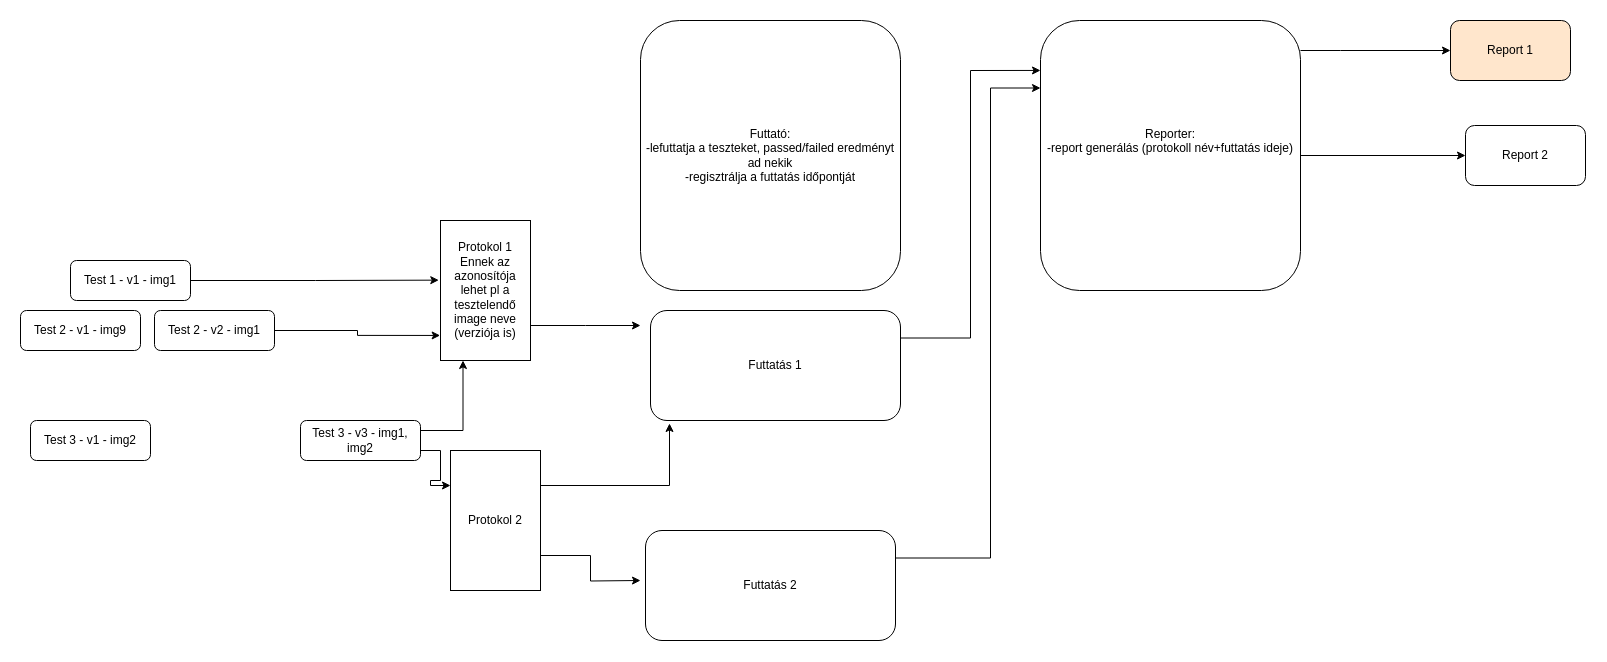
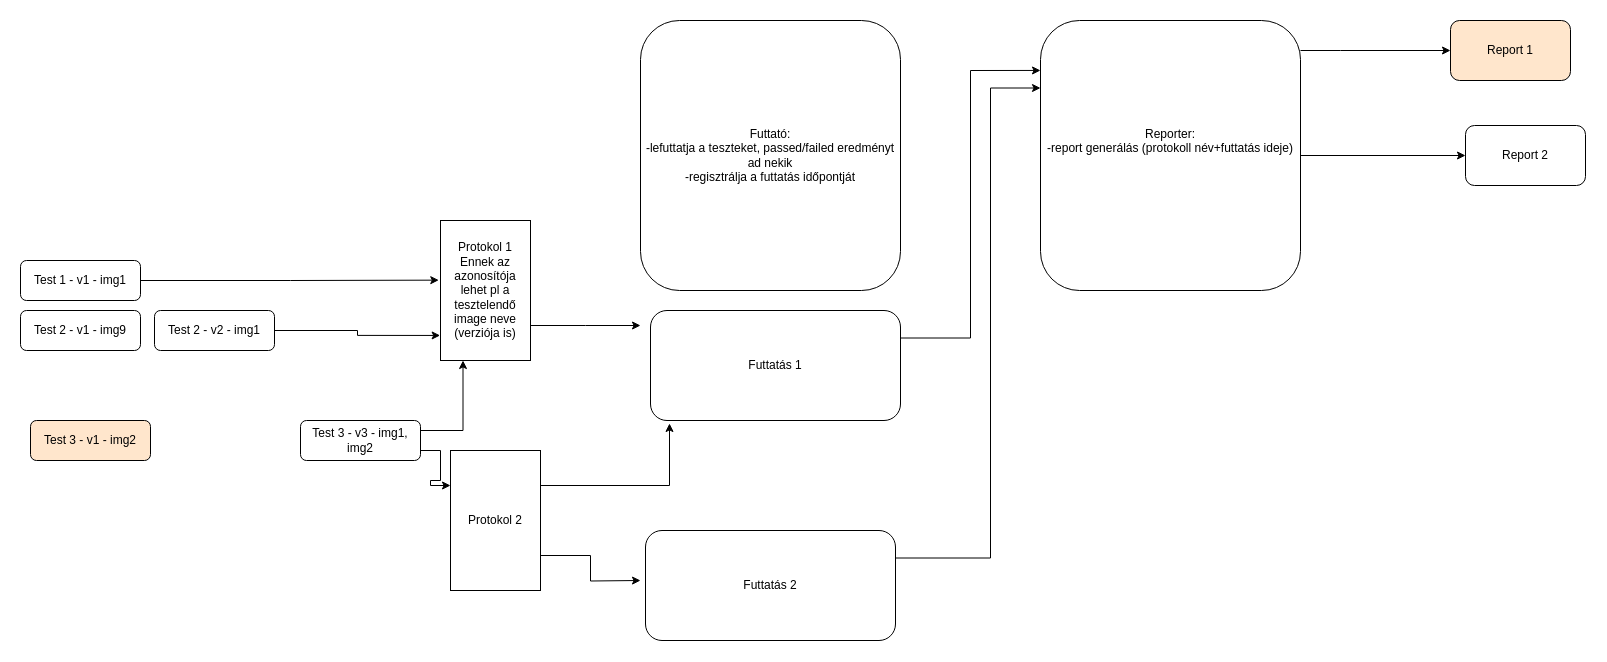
  <mxCell id="0" />
  <mxCell id="1" parent="0" />
- <mxCell id="2" value="Test 1 - v1 - img1" style="rounded=1;whiteSpace=wrap;html=1;fontSize=12;glass=0;strokeWidth=1;shadow=0;" parent="1" vertex="1"><mxGeometry x="70" y="260" width="120" height="40" as="geometry" /></mxCell>
+ <mxCell id="2" value="Test 1 - v1 - img1" style="rounded=1;whiteSpace=wrap;html=1;fontSize=12;glass=0;strokeWidth=1;shadow=0;" parent="1" vertex="1"><mxGeometry x="20" y="260" width="120" height="40" as="geometry" /></mxCell>
  <mxCell id="3" value="Test 2&amp;nbsp;- v1 - img9" style="rounded=1;whiteSpace=wrap;html=1;fontSize=12;glass=0;strokeWidth=1;shadow=0;" vertex="1" parent="1"><mxGeometry x="20" y="310" width="120" height="40" as="geometry" /></mxCell>
- <mxCell id="4" value="Test 3&amp;nbsp;- v1 - img2" style="rounded=1;whiteSpace=wrap;html=1;fontSize=12;glass=0;strokeWidth=1;shadow=0;" vertex="1" parent="1"><mxGeometry x="30" y="420" width="120" height="40" as="geometry" /></mxCell>
+ <mxCell id="4" value="Test 3&amp;nbsp;- v1 - img2" style="rounded=1;whiteSpace=wrap;html=1;fontSize=12;glass=0;strokeWidth=1;shadow=0;fillColor=#ffe6cc;" vertex="1" parent="1"><mxGeometry x="30" y="420" width="120" height="40" as="geometry" /></mxCell>
  <mxCell id="5" value="Test 2&amp;nbsp;- v2 - img1" style="rounded=1;whiteSpace=wrap;html=1;fontSize=12;glass=0;strokeWidth=1;shadow=0;" vertex="1" parent="1"><mxGeometry x="154" y="310" width="120" height="40" as="geometry" /></mxCell>
  <mxCell id="6" style="edgeStyle=orthogonalEdgeStyle;rounded=0;orthogonalLoop=1;jettySize=auto;html=1;exitX=1;exitY=0.75;exitDx=0;exitDy=0;entryX=0;entryY=0.25;entryDx=0;entryDy=0;" edge="1" parent="1" source="7" target="21"><mxGeometry relative="1" as="geometry" /></mxCell>
  <mxCell id="7" value="Test 3&amp;nbsp;- v3 - img1, img2" style="rounded=1;whiteSpace=wrap;html=1;fontSize=12;glass=0;strokeWidth=1;shadow=0;" vertex="1" parent="1"><mxGeometry x="300" y="420" width="120" height="40" as="geometry" /></mxCell>
  <mxCell id="8" value="Futtató&lt;span style=&quot;background-color: initial;&quot;&gt;:&lt;/span&gt;&lt;div&gt;&lt;div&gt;&lt;span style=&quot;background-color: initial;&quot;&gt;-lefuttatja a teszteket, passed/failed eredményt ad nekik&lt;/span&gt;&lt;br&gt;&lt;/div&gt;&lt;div&gt;-regisztrálja a futtatás időpontját&lt;/div&gt;&lt;/div&gt;" style="rounded=1;whiteSpace=wrap;html=1;" vertex="1" parent="1"><mxGeometry x="640" y="20" width="260" height="270" as="geometry" /></mxCell>
  <mxCell id="9" value="Futtatás 1" style="rounded=1;whiteSpace=wrap;html=1;" vertex="1" parent="1"><mxGeometry x="650" y="310" width="250" height="110" as="geometry" /></mxCell>
  <mxCell id="10" style="edgeStyle=orthogonalEdgeStyle;rounded=0;orthogonalLoop=1;jettySize=auto;html=1;exitX=1;exitY=0.25;exitDx=0;exitDy=0;entryX=0;entryY=0.25;entryDx=0;entryDy=0;" edge="1" parent="1" source="11" target="14"><mxGeometry relative="1" as="geometry"><Array as="points"><mxPoint x="990" y="558" /><mxPoint x="990" y="88" /></Array></mxGeometry></mxCell>
  <mxCell id="11" value="Futtatás 2" style="rounded=1;whiteSpace=wrap;html=1;" vertex="1" parent="1"><mxGeometry x="645" y="530" width="250" height="110" as="geometry" /></mxCell>
  <mxCell id="12" value="" style="edgeStyle=orthogonalEdgeStyle;rounded=0;orthogonalLoop=1;jettySize=auto;html=1;" edge="1" parent="1" source="14" target="23"><mxGeometry relative="1" as="geometry"><Array as="points"><mxPoint x="1340" y="50" /><mxPoint x="1340" y="50" /></Array></mxGeometry></mxCell>
  <mxCell id="13" value="" style="edgeStyle=orthogonalEdgeStyle;rounded=0;orthogonalLoop=1;jettySize=auto;html=1;" edge="1" parent="1" source="14" target="24"><mxGeometry relative="1" as="geometry" /></mxCell>
  <mxCell id="14" value="Reporter:&lt;br&gt;&lt;div&gt;-report generálás (protokoll név+futtatás ideje)&lt;/div&gt;&lt;div&gt;&lt;br&gt;&lt;/div&gt;&lt;div&gt;&lt;br&gt;&lt;/div&gt;" style="rounded=1;whiteSpace=wrap;html=1;" vertex="1" parent="1"><mxGeometry x="1040" y="20" width="260" height="270" as="geometry" /></mxCell>
  <mxCell id="15" style="edgeStyle=orthogonalEdgeStyle;rounded=0;orthogonalLoop=1;jettySize=auto;html=1;exitX=1;exitY=0.75;exitDx=0;exitDy=0;" edge="1" parent="1" source="16"><mxGeometry relative="1" as="geometry"><mxPoint x="640" y="325" as="targetPoint" /></mxGeometry></mxCell>
  <mxCell id="16" value="Protokol 1&lt;div&gt;Ennek az azonosítója lehet pl a tesztelendő image neve (verziója is)&lt;/div&gt;" style="rounded=0;whiteSpace=wrap;html=1;" vertex="1" parent="1"><mxGeometry x="440" y="220" width="90" height="140" as="geometry" /></mxCell>
  <mxCell id="17" style="edgeStyle=orthogonalEdgeStyle;rounded=0;orthogonalLoop=1;jettySize=auto;html=1;exitX=1;exitY=0.5;exitDx=0;exitDy=0;entryX=-0.004;entryY=0.821;entryDx=0;entryDy=0;entryPerimeter=0;" edge="1" parent="1" source="5" target="16"><mxGeometry relative="1" as="geometry" /></mxCell>
  <mxCell id="18" style="edgeStyle=orthogonalEdgeStyle;rounded=0;orthogonalLoop=1;jettySize=auto;html=1;exitX=1;exitY=0.5;exitDx=0;exitDy=0;entryX=-0.019;entryY=0.426;entryDx=0;entryDy=0;entryPerimeter=0;" edge="1" parent="1" source="2" target="16"><mxGeometry relative="1" as="geometry" /></mxCell>
  <mxCell id="19" style="edgeStyle=orthogonalEdgeStyle;rounded=0;orthogonalLoop=1;jettySize=auto;html=1;exitX=1;exitY=0.25;exitDx=0;exitDy=0;entryX=0.25;entryY=1;entryDx=0;entryDy=0;" edge="1" parent="1" source="7" target="16"><mxGeometry relative="1" as="geometry" /></mxCell>
  <mxCell id="20" style="edgeStyle=orthogonalEdgeStyle;rounded=0;orthogonalLoop=1;jettySize=auto;html=1;exitX=1;exitY=0.75;exitDx=0;exitDy=0;" edge="1" parent="1" source="21"><mxGeometry relative="1" as="geometry"><mxPoint x="640" y="580" as="targetPoint" /></mxGeometry></mxCell>
  <mxCell id="21" value="Protokol 2" style="rounded=0;whiteSpace=wrap;html=1;" vertex="1" parent="1"><mxGeometry x="450" y="450" width="90" height="140" as="geometry" /></mxCell>
  <mxCell id="22" style="edgeStyle=orthogonalEdgeStyle;rounded=0;orthogonalLoop=1;jettySize=auto;html=1;exitX=1;exitY=0.25;exitDx=0;exitDy=0;entryX=0.076;entryY=1.027;entryDx=0;entryDy=0;entryPerimeter=0;" edge="1" parent="1" source="21" target="9"><mxGeometry relative="1" as="geometry" /></mxCell>
  <mxCell id="23" value="Report 1" style="whiteSpace=wrap;html=1;rounded=1;fillColor=#ffe6cc;" vertex="1" parent="1"><mxGeometry x="1450" y="20" width="120" height="60" as="geometry" /></mxCell>
  <mxCell id="24" value="Report 2" style="whiteSpace=wrap;html=1;rounded=1;" vertex="1" parent="1"><mxGeometry x="1465" y="125" width="120" height="60" as="geometry" /></mxCell>
  <mxCell id="25" style="edgeStyle=orthogonalEdgeStyle;rounded=0;orthogonalLoop=1;jettySize=auto;html=1;exitX=1;exitY=0.25;exitDx=0;exitDy=0;entryX=0;entryY=0.185;entryDx=0;entryDy=0;entryPerimeter=0;" edge="1" parent="1" source="9" target="14"><mxGeometry relative="1" as="geometry" /></mxCell>
